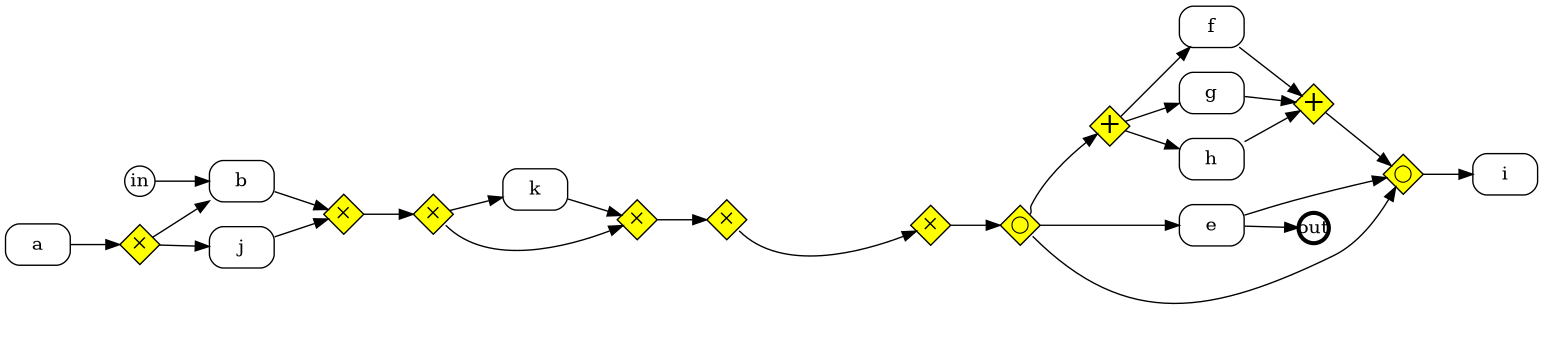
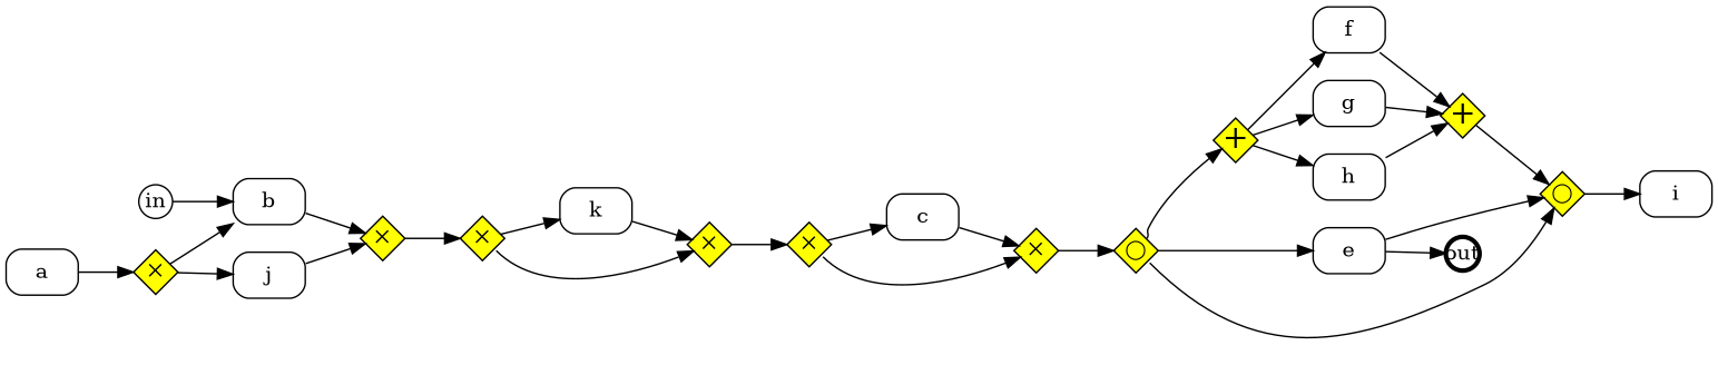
  digraph {
    rankdir=LR
    node [shape=Mrecord fixedsize=true]
    b [height=0.4 width=.65 fixedsize=""]
    j [height=0.4 width=.65 fixedsize=""]
    e [height=0.4 width=.65 fixedsize=""]
    f [height=0.4 width=.65 fixedsize=""]
    g [height=0.4 width=.65 fixedsize=""]
    h [height=0.4 width=.65 fixedsize=""]
    n7 [fillcolor=yellow fontsize=12 height=.4 label=<&#x2715;> shape=diamond style=filled width=.4]
    n8 [fillcolor=yellow fontsize=12 height=.4 label=<&#x2715;> shape=diamond style=filled width=.4]
    n9 [fillcolor=yellow fontsize=12 height=.4 label=<&#x2715;> shape=diamond style=filled width=.4]
    n10 [fillcolor=yellow fontsize=12 height=.4 label=<&#x2715;> shape=diamond style=filled width=.4]
    n11 [fillcolor=yellow fontsize=12 height=.4 label=<&#x2715;> shape=diamond style=filled width=.4]
    n12 [fillcolor=yellow fontsize=12 height=.4 label=<&#x2715;> shape=diamond style=filled width=.4]
    in [height=.3 shape=circle width=.3]
    out [height=.3 penwidth=3 shape=circle width=.3]
    n15 [fillcolor=yellow fontsize=20 height=.4 label=<&#43;> shape=diamond style=filled width=.4]
    n16 [fillcolor=yellow fontsize=20 height=.4 label=<&#43;> shape=diamond style=filled width=.4]
    n17 [fillcolor=yellow fontsize=12 height=.4 label=<&#9711;> shape=diamond style=filled width=.4]
    n18 [fillcolor=yellow fontsize=12 height=.4 label=<&#9711;> shape=diamond style=filled width=.4]
    a [height=0.4 width=.65 fixedsize=""]
+   c [height=0.4 width=.65 fixedsize=""]
    i [height=0.4 width=.65 fixedsize=""]
    k [height=0.4 width=.65 fixedsize=""]
    subgraph sub_1 {
    }
    subgraph sub_2 {
      rank=same
      b
      j
    }
    subgraph sub_3 {
      rank=same
      e
      f
      g
      h
    }
    subgraph sub_4 {
      n7
      n8
      n9
      n10
      n11
      n12
    }
    subgraph sub_5 {
      in
      out
    }
    subgraph sub_6 {
      n15
      n16
    }
    subgraph sub_7 {
      n17
      n18
    }
    subgraph sub_8 {
      b
      j
      e
      f
      g
      h
      a
+     c
      i
      k
    }
    subgraph sub_9 {
    }
    b -> n8
    j -> n8
    e -> out
    e -> n18
    f -> n16
    g -> n16
    h -> n16
    n7 -> b
    n7 -> j
    n8 -> n9
    n9 -> n10 [tailport=se]
    n9 -> k
    n10 -> n11
    n11 -> n12 [tailport=se]
+   n11 -> c
    n12 -> n17
    in -> b
    n15 -> f
    n15 -> g
    n15 -> h
    n16 -> n18
    n17 -> e
    n17 -> n15 [tailport=ne]
    n17 -> n18 [tailport=se]
    n18 -> i
    a -> n7
+   c -> n12
    k -> n10
  }
